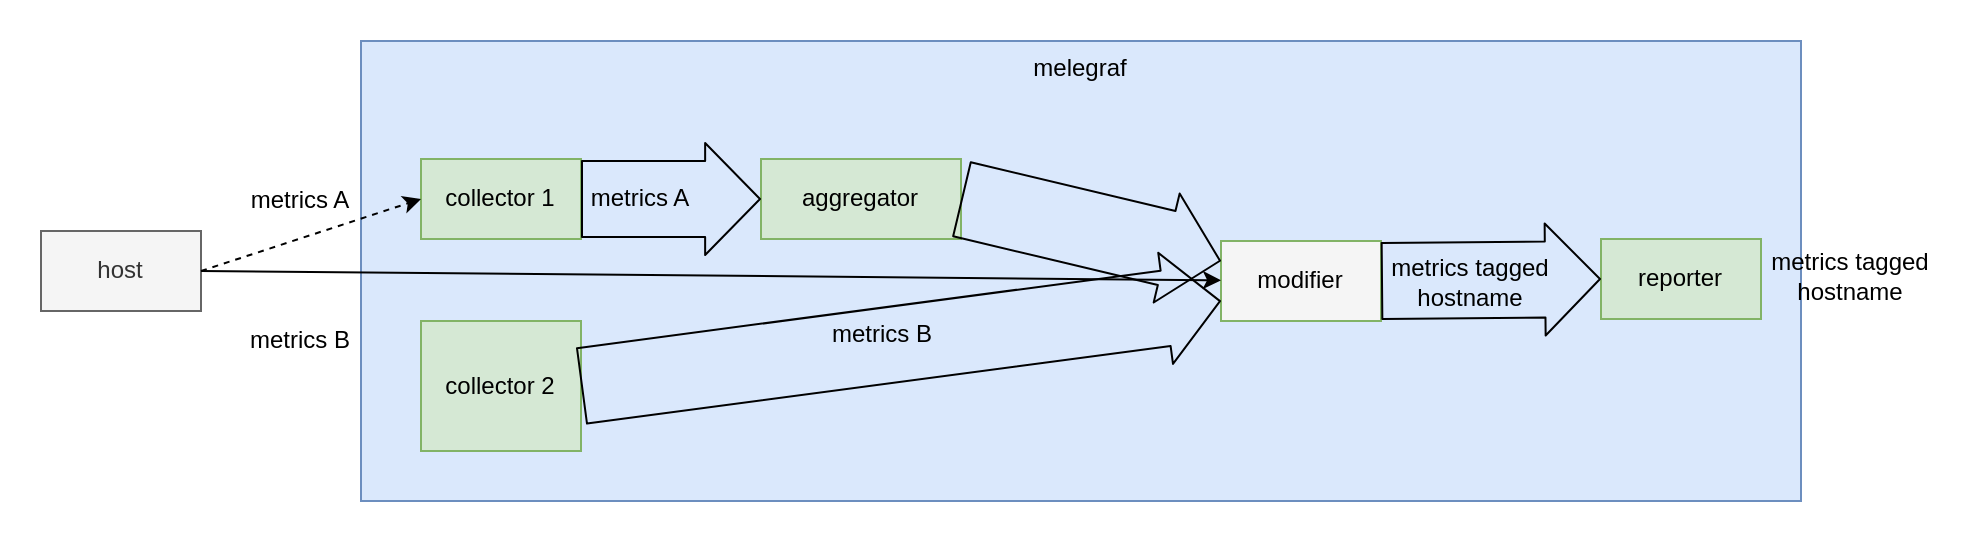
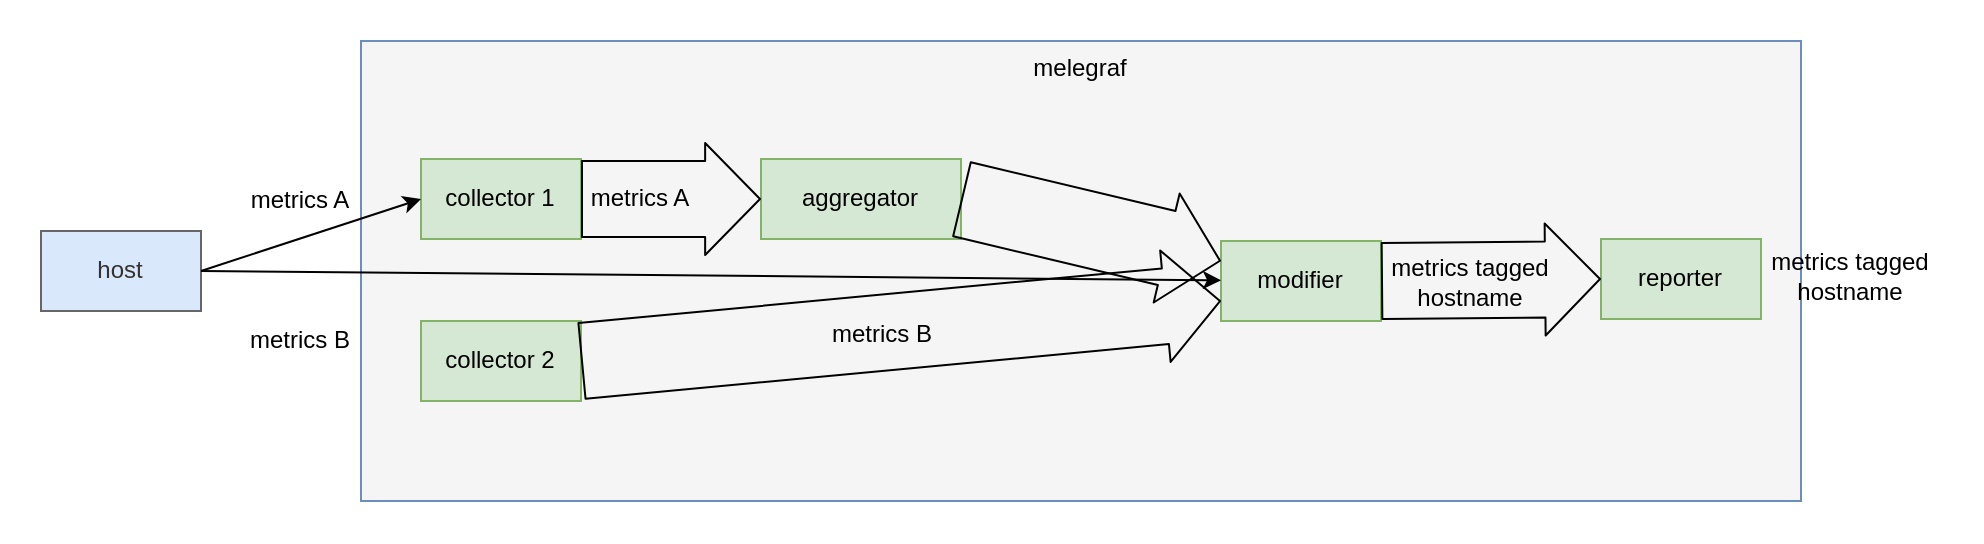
  <mxCell id="0" />
  <mxCell id="1" parent="0" />
- <mxCell id="2" value="host" style="rounded=0;whiteSpace=wrap;html=1;fillColor=#f5f5f5;fontColor=#333333;strokeColor=#666666;verticalAlign=middle;" vertex="1" parent="1"><mxGeometry x="20" y="115" width="80" height="40" as="geometry" /></mxCell>
- <mxCell id="3" value="melegraf" style="rounded=0;whiteSpace=wrap;html=1;fillColor=#dae8fc;strokeColor=#6c8ebf;verticalAlign=top;fontColor=#000000;" vertex="1" parent="1"><mxGeometry x="180" y="20" width="720" height="230" as="geometry" /></mxCell>
+ <mxCell id="2" value="host" style="rounded=0;whiteSpace=wrap;html=1;fillColor=#dae8fc;fontColor=#333333;strokeColor=#666666;verticalAlign=middle;" vertex="1" parent="1"><mxGeometry x="20" y="115" width="80" height="40" as="geometry" /></mxCell>
+ <mxCell id="3" value="melegraf" style="rounded=0;whiteSpace=wrap;html=1;fillColor=#f5f5f5;strokeColor=#6c8ebf;verticalAlign=top;fontColor=#000000;" vertex="1" parent="1"><mxGeometry x="180" y="20" width="720" height="230" as="geometry" /></mxCell>
  <mxCell id="4" value="collector 1" style="rounded=0;whiteSpace=wrap;html=1;fillColor=#d5e8d4;strokeColor=#82b366;fontColor=#000000;" vertex="1" parent="1"><mxGeometry x="210" y="79" width="80" height="40" as="geometry" /></mxCell>
  <mxCell id="5" value="aggregator" style="rounded=0;whiteSpace=wrap;html=1;fillColor=#d5e8d4;strokeColor=#82b366;fontColor=#000000;" vertex="1" parent="1"><mxGeometry x="380" y="79" width="100" height="40" as="geometry" /></mxCell>
- <mxCell id="6" value="modifier" style="rounded=0;whiteSpace=wrap;html=1;fillColor=#f5f5f5;strokeColor=#82b366;fontColor=#000000;" vertex="1" parent="1"><mxGeometry x="610" y="120" width="80" height="40" as="geometry" /></mxCell>
- <mxCell id="7" value="collector 2" style="rounded=0;whiteSpace=wrap;html=1;fillColor=#d5e8d4;strokeColor=#82b366;fontColor=#000000;" vertex="1" parent="1"><mxGeometry x="210" y="160" width="80" height="65" as="geometry" /></mxCell>
+ <mxCell id="6" value="modifier" style="rounded=0;whiteSpace=wrap;html=1;fillColor=#d5e8d4;strokeColor=#82b366;fontColor=#000000;" vertex="1" parent="1"><mxGeometry x="610" y="120" width="80" height="40" as="geometry" /></mxCell>
+ <mxCell id="7" value="collector 2" style="rounded=0;whiteSpace=wrap;html=1;fillColor=#d5e8d4;strokeColor=#82b366;fontColor=#000000;" vertex="1" parent="1"><mxGeometry x="210" y="160" width="80" height="40" as="geometry" /></mxCell>
  <mxCell id="8" value="reporter" style="rounded=0;whiteSpace=wrap;html=1;fillColor=#d5e8d4;strokeColor=#82b366;fontColor=#000000;" vertex="1" parent="1"><mxGeometry x="800" y="119" width="80" height="40" as="geometry" /></mxCell>
  <mxCell id="9" value="" style="shape=flexArrow;endArrow=classic;html=1;strokeColor=#000000;fontColor=#000000;exitX=1;exitY=0.5;exitDx=0;exitDy=0;endWidth=17;endSize=8.81;width=38;startArrow=none;entryX=0;entryY=0.5;entryDx=0;entryDy=0;" edge="1" parent="1" source="4" target="5"><mxGeometry width="50" height="50" relative="1" as="geometry"><mxPoint x="360" y="150" as="sourcePoint" /><mxPoint x="440" as="targetPoint" y="-20" /></mxGeometry></mxCell>
  <mxCell id="10" value="" style="shape=flexArrow;endArrow=classic;html=1;strokeColor=#000000;fontColor=#000000;exitX=1;exitY=0.5;exitDx=0;exitDy=0;endWidth=17;endSize=8.81;width=38;startArrow=none;entryX=0;entryY=0.75;entryDx=0;entryDy=0;" edge="1" parent="1" source="7" target="6"><mxGeometry width="50" height="50" relative="1" as="geometry"><mxPoint x="300" y="109" as="sourcePoint" /><mxPoint x="460" y="109" as="targetPoint" /></mxGeometry></mxCell>
  <mxCell id="11" value="" style="shape=flexArrow;endArrow=classic;html=1;strokeColor=#000000;fontColor=#000000;exitX=1;exitY=0.5;exitDx=0;exitDy=0;endWidth=17;endSize=8.81;width=38;startArrow=none;entryX=0;entryY=0.25;entryDx=0;entryDy=0;" edge="1" parent="1" source="5" target="6"><mxGeometry width="50" height="50" relative="1" as="geometry"><mxPoint x="520" y="109" as="sourcePoint" /><mxPoint x="610" y="109" as="targetPoint" /></mxGeometry></mxCell>
  <mxCell id="12" value="" style="shape=flexArrow;endArrow=classic;html=1;strokeColor=#000000;fontColor=#000000;exitX=1;exitY=0.5;exitDx=0;exitDy=0;endWidth=17;endSize=8.81;width=38;startArrow=none;entryX=0;entryY=0.5;entryDx=0;entryDy=0;" edge="1" parent="1" source="6" target="8"><mxGeometry width="50" height="50" relative="1" as="geometry"><mxPoint x="700" y="200" as="sourcePoint" /><mxPoint x="790" y="200" as="targetPoint" /></mxGeometry></mxCell>
- <mxCell id="13" value="" style="endArrow=classic;html=1;strokeColor=#000000;fontColor=#000000;exitX=1;exitY=0.5;exitDx=0;exitDy=0;entryX=0;entryY=0.5;entryDx=0;entryDy=0;dashed=1;" edge="1" parent="1" source="2" target="4"><mxGeometry width="50" height="50" relative="1" as="geometry"><mxPoint x="410" y="216" as="sourcePoint" /><mxPoint x="460" y="166" as="targetPoint" /></mxGeometry></mxCell>
+ <mxCell id="13" value="" style="endArrow=classic;html=1;strokeColor=#000000;fontColor=#000000;exitX=1;exitY=0.5;exitDx=0;exitDy=0;entryX=0;entryY=0.5;entryDx=0;entryDy=0;" edge="1" parent="1" source="2" target="4"><mxGeometry width="50" height="50" relative="1" as="geometry"><mxPoint x="410" y="216" as="sourcePoint" /><mxPoint x="460" y="166" as="targetPoint" /></mxGeometry></mxCell>
  <mxCell id="14" value="" style="endArrow=classic;html=1;strokeColor=#000000;fontColor=#000000;exitX=1;exitY=0.5;exitDx=0;exitDy=0;" edge="1" parent="1" source="2" target="6"><mxGeometry width="50" height="50" relative="1" as="geometry"><mxPoint x="410" y="216" as="sourcePoint" /><mxPoint x="460" y="166" as="targetPoint" /></mxGeometry></mxCell>
  <mxCell id="15" value="metrics A" style="text;html=1;strokeColor=none;fillColor=none;align=center;verticalAlign=middle;whiteSpace=wrap;rounded=0;fontColor=#000000;" vertex="1" parent="1"><mxGeometry x="120" y="85" width="60" height="30" as="geometry" /></mxCell>
  <mxCell id="16" value="metrics B" style="text;html=1;strokeColor=none;fillColor=none;align=center;verticalAlign=middle;whiteSpace=wrap;rounded=0;fontColor=#000000;" vertex="1" parent="1"><mxGeometry x="120" y="155" width="60" height="30" as="geometry" /></mxCell>
  <mxCell id="17" value="metrics A" style="text;html=1;strokeColor=none;fillColor=none;align=center;verticalAlign=middle;whiteSpace=wrap;rounded=0;fontColor=#000000;" vertex="1" parent="1"><mxGeometry x="290" y="84" width="60" height="30" as="geometry" /></mxCell>
  <mxCell id="18" value="metrics B" style="text;html=1;strokeColor=none;fillColor=none;align=center;verticalAlign=middle;whiteSpace=wrap;rounded=0;fontColor=#000000;" vertex="1" parent="1"><mxGeometry x="411" y="152" width="60" height="30" as="geometry" /></mxCell>
  <mxCell id="19" value="metrics tagged hostname" style="text;html=1;strokeColor=none;fillColor=none;align=center;verticalAlign=middle;whiteSpace=wrap;rounded=0;fontColor=#000000;" vertex="1" parent="1"><mxGeometry x="690" y="126" width="90" height="30" as="geometry" /></mxCell>
  <mxCell id="20" value="metrics tagged hostname" style="text;html=1;strokeColor=none;fillColor=none;align=center;verticalAlign=middle;whiteSpace=wrap;rounded=0;fontColor=#000000;" vertex="1" parent="1"><mxGeometry x="880" y="123" width="90" height="30" as="geometry" /></mxCell>
